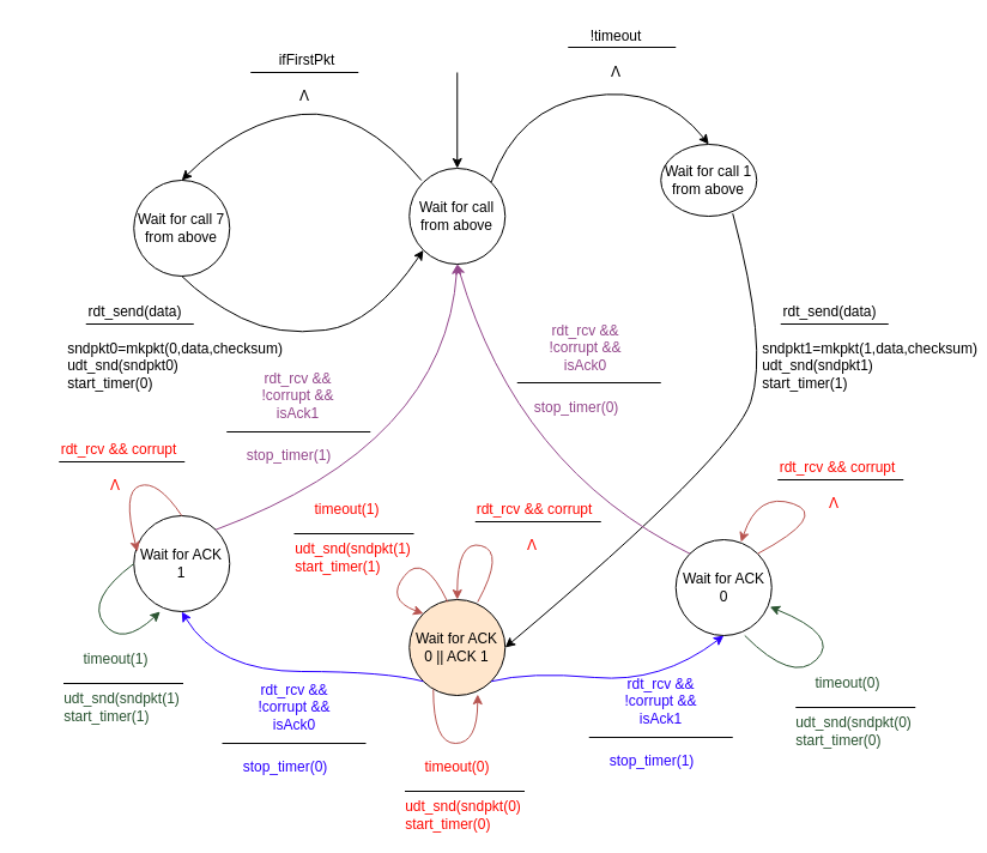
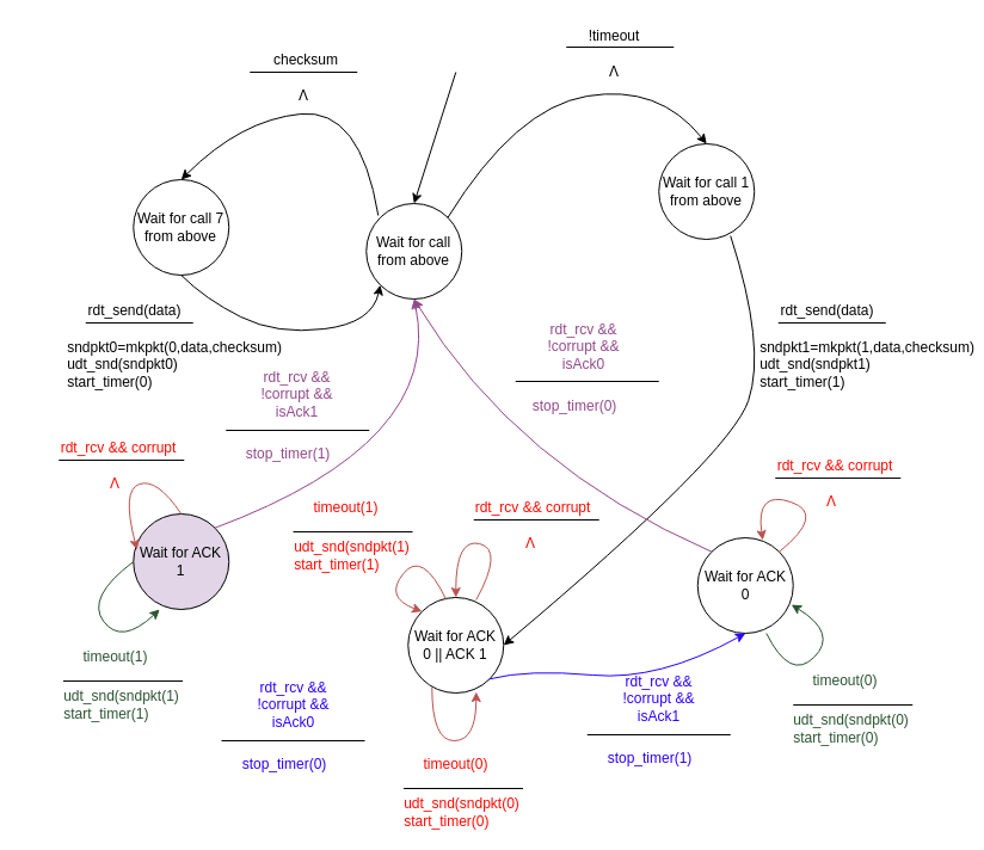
  <mxCell id="0" />
  <mxCell id="1" parent="0" />
  <mxCell id="2" value="Wait for call 7 from above" style="ellipse;whiteSpace=wrap;html=1;aspect=fixed;" vertex="1" parent="1"><mxGeometry x="111.25" y="150" width="80" height="80" as="geometry" /></mxCell>
- <mxCell id="3" value="Wait for call 1 from above" style="ellipse;whiteSpace=wrap;html=1;aspect=fixed;" vertex="1" parent="1"><mxGeometry x="551.25" y="120" width="80" height="60" as="geometry" /></mxCell>
- <mxCell id="4" value="Wait for call from above" style="ellipse;whiteSpace=wrap;html=1;aspect=fixed;" vertex="1" parent="1"><mxGeometry x="341.25" y="140" width="80" height="80" as="geometry" /></mxCell>
+ <mxCell id="3" value="Wait for call 1 from above" style="ellipse;whiteSpace=wrap;html=1;aspect=fixed;" vertex="1" parent="1"><mxGeometry x="551.25" y="120" width="80" height="80" as="geometry" /></mxCell>
+ <mxCell id="4" value="Wait for call from above" style="ellipse;whiteSpace=wrap;html=1;aspect=fixed;" vertex="1" parent="1"><mxGeometry x="306.25" y="170" width="80" height="80" as="geometry" /></mxCell>
  <mxCell id="5" value="" style="endArrow=classic;html=1;entryX=0.5;entryY=0;entryDx=0;entryDy=0;" edge="1" parent="1" target="4"><mxGeometry width="50" height="50" relative="1" as="geometry"><mxPoint x="381.25" y="60" as="sourcePoint" /><mxPoint x="132.97" y="150" as="targetPoint" /></mxGeometry></mxCell>
  <mxCell id="6" value="" style="curved=1;endArrow=classic;html=1;exitX=1;exitY=0;exitDx=0;exitDy=0;entryX=0.5;entryY=0;entryDx=0;entryDy=0;" edge="1" parent="1" source="4" target="3"><mxGeometry width="50" height="50" relative="1" as="geometry"><mxPoint x="431.25" y="540" as="sourcePoint" /><mxPoint x="481.25" y="490" as="targetPoint" /><Array as="points"><mxPoint x="431.25" y="90" /><mxPoint x="551.25" y="70" /></Array></mxGeometry></mxCell>
  <mxCell id="7" value="" style="curved=1;endArrow=classic;html=1;entryX=0.5;entryY=0;entryDx=0;entryDy=0;exitX=0.125;exitY=0.125;exitDx=0;exitDy=0;exitPerimeter=0;" edge="1" parent="1" source="4" target="2"><mxGeometry width="50" height="50" relative="1" as="geometry"><mxPoint x="361.25" y="150" as="sourcePoint" /><mxPoint x="481.25" y="490" as="targetPoint" /><Array as="points"><mxPoint x="301.25" y="90" /><mxPoint x="201.25" y="100" /></Array></mxGeometry></mxCell>
  <mxCell id="8" value="" style="curved=1;endArrow=classic;html=1;entryX=0;entryY=1;entryDx=0;entryDy=0;exitX=0.5;exitY=1;exitDx=0;exitDy=0;" edge="1" parent="1" source="2" target="4"><mxGeometry width="50" height="50" relative="1" as="geometry"><mxPoint x="301.25" y="360" as="sourcePoint" /><mxPoint x="351.25" y="310" as="targetPoint" /><Array as="points"><mxPoint x="171.25" y="250" /><mxPoint x="231.25" y="280" /><mxPoint x="311.25" y="270" /></Array></mxGeometry></mxCell>
  <mxCell id="9" value="" style="curved=1;endArrow=classic;html=1;exitX=0.75;exitY=0.963;exitDx=0;exitDy=0;exitPerimeter=0;entryX=1;entryY=0.5;entryDx=0;entryDy=0;" edge="1" parent="1" source="3" target="15"><mxGeometry width="50" height="50" relative="1" as="geometry"><mxPoint x="631.25" y="390" as="sourcePoint" /><mxPoint x="591.25" y="390" as="targetPoint" /><Array as="points"><mxPoint x="641.25" y="290" /><mxPoint x="611.25" y="380" /></Array></mxGeometry></mxCell>
- <mxCell id="10" value="ifFirstPkt" style="text;html=1;fillColor=none;align=center;verticalAlign=middle;whiteSpace=wrap;rounded=0;perimeterSpacing=1;" vertex="1" parent="1"><mxGeometry x="201.25" y="40" width="110" height="20" as="geometry" /></mxCell>
+ <mxCell id="10" value="checksum" style="text;html=1;fillColor=none;align=center;verticalAlign=middle;whiteSpace=wrap;rounded=0;perimeterSpacing=1;" vertex="1" parent="1"><mxGeometry x="201.25" y="40" width="110" height="20" as="geometry" /></mxCell>
  <mxCell id="11" value="rdt_send(data)" style="text;html=1;strokeColor=none;fillColor=none;align=center;verticalAlign=middle;whiteSpace=wrap;rounded=0;" vertex="1" parent="1"><mxGeometry x="71.25" y="250" width="82.5" height="20" as="geometry" /></mxCell>
  <mxCell id="12" value="!timeout" style="text;html=1;strokeColor=none;fillColor=none;align=center;verticalAlign=middle;whiteSpace=wrap;rounded=0;" vertex="1" parent="1"><mxGeometry x="473.75" y="20" width="80" height="20" as="geometry" /></mxCell>
- <mxCell id="13" value="Wait for ACK 1" style="ellipse;whiteSpace=wrap;html=1;aspect=fixed;" vertex="1" parent="1"><mxGeometry x="111.25" y="430" width="80" height="80" as="geometry" /></mxCell>
- <mxCell id="14" value="Wait for ACK 0" style="ellipse;whiteSpace=wrap;html=1;aspect=fixed;" vertex="1" parent="1"><mxGeometry x="563.75" y="450" width="80" height="80" as="geometry" /></mxCell>
- <mxCell id="15" value="Wait for ACK 0 || ACK 1" style="ellipse;whiteSpace=wrap;html=1;aspect=fixed;fillColor=#ffe6cc;" vertex="1" parent="1"><mxGeometry x="341.25" y="500" width="80" height="80" as="geometry" /></mxCell>
+ <mxCell id="13" value="Wait for ACK 1" style="ellipse;whiteSpace=wrap;html=1;aspect=fixed;fillColor=#e1d5e7;" vertex="1" parent="1"><mxGeometry x="111.25" y="430" width="80" height="80" as="geometry" /></mxCell>
+ <mxCell id="14" value="Wait for ACK 0" style="ellipse;whiteSpace=wrap;html=1;aspect=fixed;" vertex="1" parent="1"><mxGeometry x="583.75" y="450" width="80" height="80" as="geometry" /></mxCell>
+ <mxCell id="15" value="Wait for ACK 0 || ACK 1" style="ellipse;whiteSpace=wrap;html=1;aspect=fixed;" vertex="1" parent="1"><mxGeometry x="341.25" y="500" width="80" height="80" as="geometry" /></mxCell>
  <mxCell id="16" value="" style="curved=1;endArrow=classic;html=1;exitX=1;exitY=1;exitDx=0;exitDy=0;entryX=0.5;entryY=1;entryDx=0;entryDy=0;fillColor=#dae8fc;fontColor=#2B00FF;strokeColor=#2B00FF;" edge="1" parent="1" source="15" target="14"><mxGeometry width="50" height="50" relative="1" as="geometry"><mxPoint x="431.25" y="820" as="sourcePoint" /><mxPoint x="481.25" y="770" as="targetPoint" /><Array as="points"><mxPoint x="441.25" y="560" /><mxPoint x="551.25" y="570" /></Array></mxGeometry></mxCell>
- <mxCell id="17" value="" style="curved=1;endArrow=classic;html=1;entryX=0.5;entryY=1;entryDx=0;entryDy=0;exitX=0;exitY=1;exitDx=0;exitDy=0;fillColor=#dae8fc;strokeColor=#2B00FF;" edge="1" parent="1" source="15" target="13"><mxGeometry width="50" height="50" relative="1" as="geometry"><mxPoint x="361.25" y="430" as="sourcePoint" /><mxPoint x="481.25" y="770" as="targetPoint" /><Array as="points"><mxPoint x="321.25" y="560" /><mxPoint x="181.25" y="560" /></Array></mxGeometry></mxCell>
  <mxCell id="18" value="" style="curved=1;endArrow=classic;html=1;exitX=1;exitY=0;exitDx=0;exitDy=0;entryX=0.5;entryY=1;entryDx=0;entryDy=0;strokeColor=#94488C;" edge="1" parent="1" source="13" target="4"><mxGeometry width="50" height="50" relative="1" as="geometry"><mxPoint x="251.25" y="-30" as="sourcePoint" /><mxPoint x="411.25" y="-50" as="targetPoint" /><Array as="points"><mxPoint x="371.25" y="370" /></Array></mxGeometry></mxCell>
  <mxCell id="19" value="" style="curved=1;endArrow=classic;html=1;exitX=0.713;exitY=0.025;exitDx=0;exitDy=0;entryX=0.5;entryY=0;entryDx=0;entryDy=0;exitPerimeter=0;fillColor=#f8cecc;strokeColor=#b85450;" edge="1" parent="1" source="15" target="15"><mxGeometry width="50" height="50" relative="1" as="geometry"><mxPoint x="389.534" y="419.996" as="sourcePoint" /><mxPoint x="361.25" y="408.28" as="targetPoint" /><Array as="points"><mxPoint x="421.25" y="460" /><mxPoint x="381.25" y="450" /></Array></mxGeometry></mxCell>
  <mxCell id="20" value="rdt_rcv &amp;amp;&amp;amp; !corrupt &amp;amp;&amp;amp; isAck0" style="text;html=1;strokeColor=none;fillColor=none;align=center;verticalAlign=middle;whiteSpace=wrap;rounded=0;fontColor=#2B00FF;" vertex="1" parent="1"><mxGeometry x="197.5" y="580" width="95" height="20" as="geometry" /></mxCell>
  <mxCell id="21" value="" style="curved=1;endArrow=classic;html=1;exitX=0.5;exitY=0;exitDx=0;exitDy=0;fillColor=#f8cecc;strokeColor=#b85450;" edge="1" parent="1" source="13"><mxGeometry width="50" height="50" relative="1" as="geometry"><mxPoint x="67.966" y="509.336" as="sourcePoint" /><mxPoint x="114.25" y="460" as="targetPoint" /><Array as="points"><mxPoint x="131.25" y="400" /><mxPoint x="101.25" y="410" /></Array></mxGeometry></mxCell>
  <mxCell id="22" value="rdt_rcv &amp;amp;&amp;amp; corrupt" style="text;html=1;strokeColor=none;fillColor=none;align=center;verticalAlign=middle;whiteSpace=wrap;rounded=0;fontColor=#FF0800;" vertex="1" parent="1"><mxGeometry x="643.75" y="380" width="110" height="20" as="geometry" /></mxCell>
  <mxCell id="23" value="" style="curved=1;endArrow=classic;html=1;exitX=1;exitY=0;exitDx=0;exitDy=0;entryX=0.681;entryY=0.025;entryDx=0;entryDy=0;entryPerimeter=0;fillColor=#f8cecc;strokeColor=#b85450;" edge="1" parent="1" source="14" target="14"><mxGeometry width="50" height="50" relative="1" as="geometry"><mxPoint x="744.534" y="489.716" as="sourcePoint" /><mxPoint x="701.29" y="481.04" as="targetPoint" /><Array as="points"><mxPoint x="691.25" y="430" /><mxPoint x="632.25" y="410" /></Array></mxGeometry></mxCell>
  <mxCell id="24" value="" style="curved=1;endArrow=classic;html=1;exitX=0;exitY=0;exitDx=0;exitDy=0;entryX=0.5;entryY=1;entryDx=0;entryDy=0;strokeColor=#94488C;" edge="1" parent="1" source="14" target="4"><mxGeometry width="50" height="50" relative="1" as="geometry"><mxPoint x="591.254" y="410.856" as="sourcePoint" /><mxPoint x="792.97" y="189.14" as="targetPoint" /><Array as="points"><mxPoint x="431.25" y="390" /></Array></mxGeometry></mxCell>
  <mxCell id="25" value="" style="endArrow=none;html=1;" edge="1" parent="1"><mxGeometry width="50" height="50" relative="1" as="geometry"><mxPoint x="208.75" y="60" as="sourcePoint" /><mxPoint x="298.75" y="60" as="targetPoint" /></mxGeometry></mxCell>
  <mxCell id="26" value="" style="endArrow=none;html=1;" edge="1" parent="1"><mxGeometry width="50" height="50" relative="1" as="geometry"><mxPoint x="473.75" y="39" as="sourcePoint" /><mxPoint x="563.75" y="39" as="targetPoint" /></mxGeometry></mxCell>
  <mxCell id="27" value="&lt;span&gt;Λ&lt;/span&gt;" style="text;html=1;strokeColor=none;fillColor=none;align=center;verticalAlign=middle;whiteSpace=wrap;rounded=0;" vertex="1" parent="1"><mxGeometry x="233.75" y="70" width="40" height="20" as="geometry" /></mxCell>
  <mxCell id="28" value="&lt;span&gt;Λ&lt;/span&gt;" style="text;html=1;strokeColor=none;fillColor=none;align=center;verticalAlign=middle;whiteSpace=wrap;rounded=0;" vertex="1" parent="1"><mxGeometry x="493.75" y="50" width="40" height="20" as="geometry" /></mxCell>
  <mxCell id="29" value="" style="endArrow=none;html=1;" edge="1" parent="1"><mxGeometry width="50" height="50" relative="1" as="geometry"><mxPoint x="71.25" y="270" as="sourcePoint" /><mxPoint x="161.25" y="270" as="targetPoint" /></mxGeometry></mxCell>
  <mxCell id="30" value="&lt;div&gt;sndpkt0=mkpkt(0,data,checksum)&lt;/div&gt;&lt;div align=&quot;left&quot;&gt;udt_snd(sndpkt0)&lt;/div&gt;&lt;div align=&quot;left&quot;&gt;start_timer(0)&lt;br&gt;&lt;/div&gt;" style="text;html=1;strokeColor=none;fillColor=none;align=center;verticalAlign=middle;whiteSpace=wrap;rounded=0;" vertex="1" parent="1"><mxGeometry x="71.25" y="280" width="150" height="50" as="geometry" /></mxCell>
  <mxCell id="31" value="rdt_send(data)" style="text;html=1;strokeColor=none;fillColor=none;align=center;verticalAlign=middle;whiteSpace=wrap;rounded=0;" vertex="1" parent="1"><mxGeometry x="651.25" y="250" width="82.5" height="20" as="geometry" /></mxCell>
  <mxCell id="32" value="" style="endArrow=none;html=1;" edge="1" parent="1"><mxGeometry width="50" height="50" relative="1" as="geometry"><mxPoint x="651.25" y="270" as="sourcePoint" /><mxPoint x="741.25" y="270" as="targetPoint" /></mxGeometry></mxCell>
  <mxCell id="33" value="&lt;div&gt;sndpkt1=mkpkt(1,data,checksum)&lt;/div&gt;&lt;div align=&quot;left&quot;&gt;udt_snd(sndpkt1)&lt;/div&gt;&lt;div align=&quot;left&quot;&gt;start_timer(1)&lt;br&gt;&lt;/div&gt;" style="text;html=1;strokeColor=none;fillColor=none;align=center;verticalAlign=middle;whiteSpace=wrap;rounded=0;" vertex="1" parent="1"><mxGeometry x="651.25" y="280" width="150" height="50" as="geometry" /></mxCell>
  <mxCell id="34" value="" style="endArrow=none;html=1;entryX=1;entryY=1;entryDx=0;entryDy=0;fontColor=#FF0800;" edge="1" parent="1" target="22"><mxGeometry width="50" height="50" relative="1" as="geometry"><mxPoint x="648.75" y="400" as="sourcePoint" /><mxPoint x="748.75" y="400" as="targetPoint" /></mxGeometry></mxCell>
  <mxCell id="35" value="&lt;span&gt;Λ&lt;/span&gt;" style="text;html=1;strokeColor=none;fillColor=none;align=center;verticalAlign=middle;whiteSpace=wrap;rounded=0;fontColor=#FF0800;" vertex="1" parent="1"><mxGeometry x="676.25" y="410" width="40" height="20" as="geometry" /></mxCell>
  <mxCell id="36" value="rdt_rcv &amp;amp;&amp;amp; corrupt" style="text;html=1;strokeColor=none;fillColor=none;align=center;verticalAlign=middle;whiteSpace=wrap;rounded=0;fontColor=#FF0800;" vertex="1" parent="1"><mxGeometry x="391.25" y="415" width="110" height="20" as="geometry" /></mxCell>
  <mxCell id="37" value="" style="endArrow=none;html=1;entryX=1;entryY=1;entryDx=0;entryDy=0;fontColor=#FF0800;" edge="1" parent="1" target="36"><mxGeometry width="50" height="50" relative="1" as="geometry"><mxPoint x="396.25" y="435" as="sourcePoint" /><mxPoint x="496.25" y="435" as="targetPoint" /></mxGeometry></mxCell>
  <mxCell id="38" value="&lt;span&gt;Λ&lt;/span&gt;" style="text;html=1;strokeColor=none;fillColor=none;align=center;verticalAlign=middle;whiteSpace=wrap;rounded=0;fontColor=#FF0800;" vertex="1" parent="1"><mxGeometry x="423.75" y="445" width="40" height="20" as="geometry" /></mxCell>
  <mxCell id="39" value="" style="endArrow=none;html=1;fontColor=#2B00FF;" edge="1" parent="1"><mxGeometry width="50" height="50" relative="1" as="geometry"><mxPoint x="185" y="620" as="sourcePoint" /><mxPoint x="305" y="620" as="targetPoint" /></mxGeometry></mxCell>
  <mxCell id="40" value="stop_timer(0)" style="text;html=1;strokeColor=none;fillColor=none;align=center;verticalAlign=middle;whiteSpace=wrap;rounded=0;fontColor=#2B00FF;" vertex="1" parent="1"><mxGeometry x="197.5" y="630" width="80" height="20" as="geometry" /></mxCell>
  <mxCell id="41" value="rdt_rcv &amp;amp;&amp;amp; !corrupt &amp;amp;&amp;amp; isAck1" style="text;html=1;strokeColor=none;fillColor=none;align=center;verticalAlign=middle;whiteSpace=wrap;rounded=0;fontColor=#2B00FF;" vertex="1" parent="1"><mxGeometry x="503.75" y="575" width="95" height="20" as="geometry" /></mxCell>
  <mxCell id="42" value="" style="endArrow=none;html=1;fontColor=#2B00FF;" edge="1" parent="1"><mxGeometry width="50" height="50" relative="1" as="geometry"><mxPoint x="491.25" y="615" as="sourcePoint" /><mxPoint x="611.25" y="615" as="targetPoint" /></mxGeometry></mxCell>
  <mxCell id="43" value="stop_timer(1)" style="text;html=1;strokeColor=none;fillColor=none;align=center;verticalAlign=middle;whiteSpace=wrap;rounded=0;fontColor=#2B00FF;" vertex="1" parent="1"><mxGeometry x="503.75" y="625" width="80" height="20" as="geometry" /></mxCell>
  <mxCell id="44" value="rdt_rcv &amp;amp;&amp;amp; !corrupt &amp;amp;&amp;amp; isAck1" style="text;html=1;strokeColor=none;fillColor=none;align=center;verticalAlign=middle;whiteSpace=wrap;rounded=0;fontColor=#94488C;" vertex="1" parent="1"><mxGeometry x="201.25" y="320" width="95" height="20" as="geometry" /></mxCell>
  <mxCell id="45" value="" style="endArrow=none;html=1;fontColor=#94488C;" edge="1" parent="1"><mxGeometry width="50" height="50" relative="1" as="geometry"><mxPoint x="188.75" y="360" as="sourcePoint" /><mxPoint x="308.75" y="360" as="targetPoint" /></mxGeometry></mxCell>
  <mxCell id="46" value="stop_timer(1)" style="text;html=1;strokeColor=none;fillColor=none;align=center;verticalAlign=middle;whiteSpace=wrap;rounded=0;fontColor=#94488C;" vertex="1" parent="1"><mxGeometry x="201.25" y="370" width="80" height="20" as="geometry" /></mxCell>
  <mxCell id="47" value="rdt_rcv &amp;amp;&amp;amp; !corrupt &amp;amp;&amp;amp; isAck0" style="text;html=1;strokeColor=none;fillColor=none;align=center;verticalAlign=middle;whiteSpace=wrap;rounded=0;fontColor=#94488C;" vertex="1" parent="1"><mxGeometry x="441.25" y="280" width="95" height="20" as="geometry" /></mxCell>
  <mxCell id="48" value="" style="endArrow=none;html=1;fontColor=#94488C;" edge="1" parent="1"><mxGeometry width="50" height="50" relative="1" as="geometry"><mxPoint x="431.25" y="319" as="sourcePoint" /><mxPoint x="551.25" y="319" as="targetPoint" /></mxGeometry></mxCell>
  <mxCell id="49" value="stop_timer(0)" style="text;html=1;strokeColor=none;fillColor=none;align=center;verticalAlign=middle;whiteSpace=wrap;rounded=0;fontColor=#94488C;" vertex="1" parent="1"><mxGeometry x="441.25" y="330" width="80" height="20" as="geometry" /></mxCell>
  <mxCell id="50" value="" style="curved=1;endArrow=classic;html=1;exitX=0.4;exitY=0.025;exitDx=0;exitDy=0;entryX=0;entryY=0;entryDx=0;entryDy=0;exitPerimeter=0;fontColor=#FF0800;fillColor=#f8cecc;strokeColor=#b85450;" edge="1" parent="1" source="15" target="15"><mxGeometry width="50" height="50" relative="1" as="geometry"><mxPoint x="309.534" y="500.856" as="sourcePoint" /><mxPoint x="281.25" y="489.14" as="targetPoint" /><Array as="points"><mxPoint x="353.25" y="460" /><mxPoint x="321.25" y="500" /></Array></mxGeometry></mxCell>
  <mxCell id="51" value="timeout(0)" style="text;html=1;strokeColor=none;fillColor=none;align=center;verticalAlign=middle;whiteSpace=wrap;rounded=0;fontColor=#2A5431;" vertex="1" parent="1"><mxGeometry x="631.25" y="560" width="152.5" height="20" as="geometry" /></mxCell>
  <mxCell id="52" value="" style="endArrow=none;html=1;fontColor=#2A5431;" edge="1" parent="1"><mxGeometry width="50" height="50" relative="1" as="geometry"><mxPoint x="663.75" y="590" as="sourcePoint" /><mxPoint x="763.75" y="590" as="targetPoint" /></mxGeometry></mxCell>
  <mxCell id="53" value="&lt;div align=&quot;left&quot;&gt;udt_snd(sndpkt(0)&lt;/div&gt;&lt;div align=&quot;left&quot;&gt;start_timer(0)&lt;br&gt;&lt;/div&gt;" style="text;html=1;strokeColor=none;fillColor=none;align=center;verticalAlign=middle;whiteSpace=wrap;rounded=0;fontColor=#2A5431;" vertex="1" parent="1"><mxGeometry x="646.25" y="600" width="132.5" height="20" as="geometry" /></mxCell>
  <mxCell id="54" value="timeout(1)" style="text;html=1;strokeColor=none;fillColor=none;align=center;verticalAlign=middle;whiteSpace=wrap;rounded=0;fontColor=#2A5431;" vertex="1" parent="1"><mxGeometry x="20" y="540" width="152.5" height="20" as="geometry" /></mxCell>
  <mxCell id="55" value="" style="endArrow=none;html=1;fontColor=#2A5431;" edge="1" parent="1"><mxGeometry width="50" height="50" relative="1" as="geometry"><mxPoint x="52.5" y="570" as="sourcePoint" /><mxPoint x="152.5" y="570" as="targetPoint" /></mxGeometry></mxCell>
  <mxCell id="56" value="&lt;div align=&quot;left&quot;&gt;udt_snd(sndpkt(1)&lt;/div&gt;&lt;div align=&quot;left&quot;&gt;start_timer(1)&lt;br&gt;&lt;/div&gt;" style="text;html=1;strokeColor=none;fillColor=none;align=center;verticalAlign=middle;whiteSpace=wrap;rounded=0;fontColor=#2A5431;" vertex="1" parent="1"><mxGeometry x="35" y="580" width="132.5" height="20" as="geometry" /></mxCell>
  <mxCell id="57" value="" style="curved=1;endArrow=classic;html=1;exitX=0.719;exitY=1;exitDx=0;exitDy=0;exitPerimeter=0;entryX=0.981;entryY=0.7;entryDx=0;entryDy=0;entryPerimeter=0;strokeColor=#2A5431;" edge="1" parent="1" source="14" target="14"><mxGeometry width="50" height="50" relative="1" as="geometry"><mxPoint x="681.25" y="560" as="sourcePoint" /><mxPoint x="731.25" y="510" as="targetPoint" /><Array as="points"><mxPoint x="661.25" y="570" /><mxPoint x="701.25" y="530" /></Array></mxGeometry></mxCell>
  <mxCell id="58" value="" style="curved=1;endArrow=classic;html=1;exitX=0;exitY=0.5;exitDx=0;exitDy=0;entryX=0.275;entryY=1;entryDx=0;entryDy=0;entryPerimeter=0;strokeColor=#2A5431;" edge="1" parent="1" source="13" target="13"><mxGeometry width="50" height="50" relative="1" as="geometry"><mxPoint x="121.27" y="624" as="sourcePoint" /><mxPoint x="142.23" y="600" as="targetPoint" /><Array as="points"><mxPoint x="71.25" y="500" /><mxPoint x="101.25" y="540" /></Array></mxGeometry></mxCell>
  <mxCell id="59" value="rdt_rcv &amp;amp;&amp;amp; corrupt" style="text;html=1;strokeColor=none;fillColor=none;align=center;verticalAlign=middle;whiteSpace=wrap;rounded=0;fontColor=#FF0800;" vertex="1" parent="1"><mxGeometry x="43.75" y="365" width="110" height="20" as="geometry" /></mxCell>
  <mxCell id="60" value="" style="endArrow=none;html=1;entryX=1;entryY=1;entryDx=0;entryDy=0;fontColor=#FF0800;" edge="1" parent="1" target="59"><mxGeometry width="50" height="50" relative="1" as="geometry"><mxPoint x="48.75" y="385" as="sourcePoint" /><mxPoint x="148.75" y="385" as="targetPoint" /></mxGeometry></mxCell>
  <mxCell id="61" value="&lt;span&gt;Λ&lt;/span&gt;" style="text;html=1;strokeColor=none;fillColor=none;align=center;verticalAlign=middle;whiteSpace=wrap;rounded=0;fontColor=#FF0800;" vertex="1" parent="1"><mxGeometry x="76.25" y="395" width="40" height="20" as="geometry" /></mxCell>
  <mxCell id="62" value="timeout(1)" style="text;html=1;strokeColor=none;fillColor=none;align=center;verticalAlign=middle;whiteSpace=wrap;rounded=0;fontColor=#FF0800;" vertex="1" parent="1"><mxGeometry x="212.5" y="415" width="152.5" height="20" as="geometry" /></mxCell>
  <mxCell id="63" value="" style="endArrow=none;html=1;fontColor=#FF0800;" edge="1" parent="1"><mxGeometry width="50" height="50" relative="1" as="geometry"><mxPoint x="245" y="445" as="sourcePoint" /><mxPoint x="345" y="445" as="targetPoint" /></mxGeometry></mxCell>
  <mxCell id="64" value="&lt;div align=&quot;left&quot;&gt;udt_snd(sndpkt(1)&lt;/div&gt;&lt;div align=&quot;left&quot;&gt;start_timer(1)&lt;br&gt;&lt;/div&gt;" style="text;html=1;strokeColor=none;fillColor=none;align=center;verticalAlign=middle;whiteSpace=wrap;rounded=0;fontColor=#FF0800;" vertex="1" parent="1"><mxGeometry x="227.5" y="455" width="132.5" height="20" as="geometry" /></mxCell>
  <mxCell id="65" value="" style="curved=1;endArrow=classic;html=1;exitX=0.25;exitY=0.938;exitDx=0;exitDy=0;entryX=0.713;entryY=0.988;entryDx=0;entryDy=0;exitPerimeter=0;entryPerimeter=0;fillColor=#f8cecc;strokeColor=#b85450;" edge="1" parent="1" source="15" target="15"><mxGeometry width="50" height="50" relative="1" as="geometry"><mxPoint x="328.29" y="772" as="sourcePoint" /><mxPoint x="311.25" y="770" as="targetPoint" /><Array as="points"><mxPoint x="361.25" y="620" /><mxPoint x="398.25" y="620" /></Array></mxGeometry></mxCell>
  <mxCell id="66" value="timeout(0)" style="text;html=1;strokeColor=none;fillColor=none;align=center;verticalAlign=middle;whiteSpace=wrap;rounded=0;fontColor=#FF0800;" vertex="1" parent="1"><mxGeometry x="305" y="630" width="152.5" height="20" as="geometry" /></mxCell>
  <mxCell id="67" value="" style="endArrow=none;html=1;fontColor=#FF0800;" edge="1" parent="1"><mxGeometry width="50" height="50" relative="1" as="geometry"><mxPoint x="337.5" y="660" as="sourcePoint" /><mxPoint x="437.5" y="660" as="targetPoint" /></mxGeometry></mxCell>
  <mxCell id="68" value="&lt;div align=&quot;left&quot;&gt;udt_snd(sndpkt(0)&lt;/div&gt;&lt;div align=&quot;left&quot;&gt;start_timer(0)&lt;br&gt;&lt;/div&gt;" style="text;html=1;strokeColor=none;fillColor=none;align=center;verticalAlign=middle;whiteSpace=wrap;rounded=0;fontColor=#FF0800;" vertex="1" parent="1"><mxGeometry x="320" y="670" width="132.5" height="20" as="geometry" /></mxCell>
